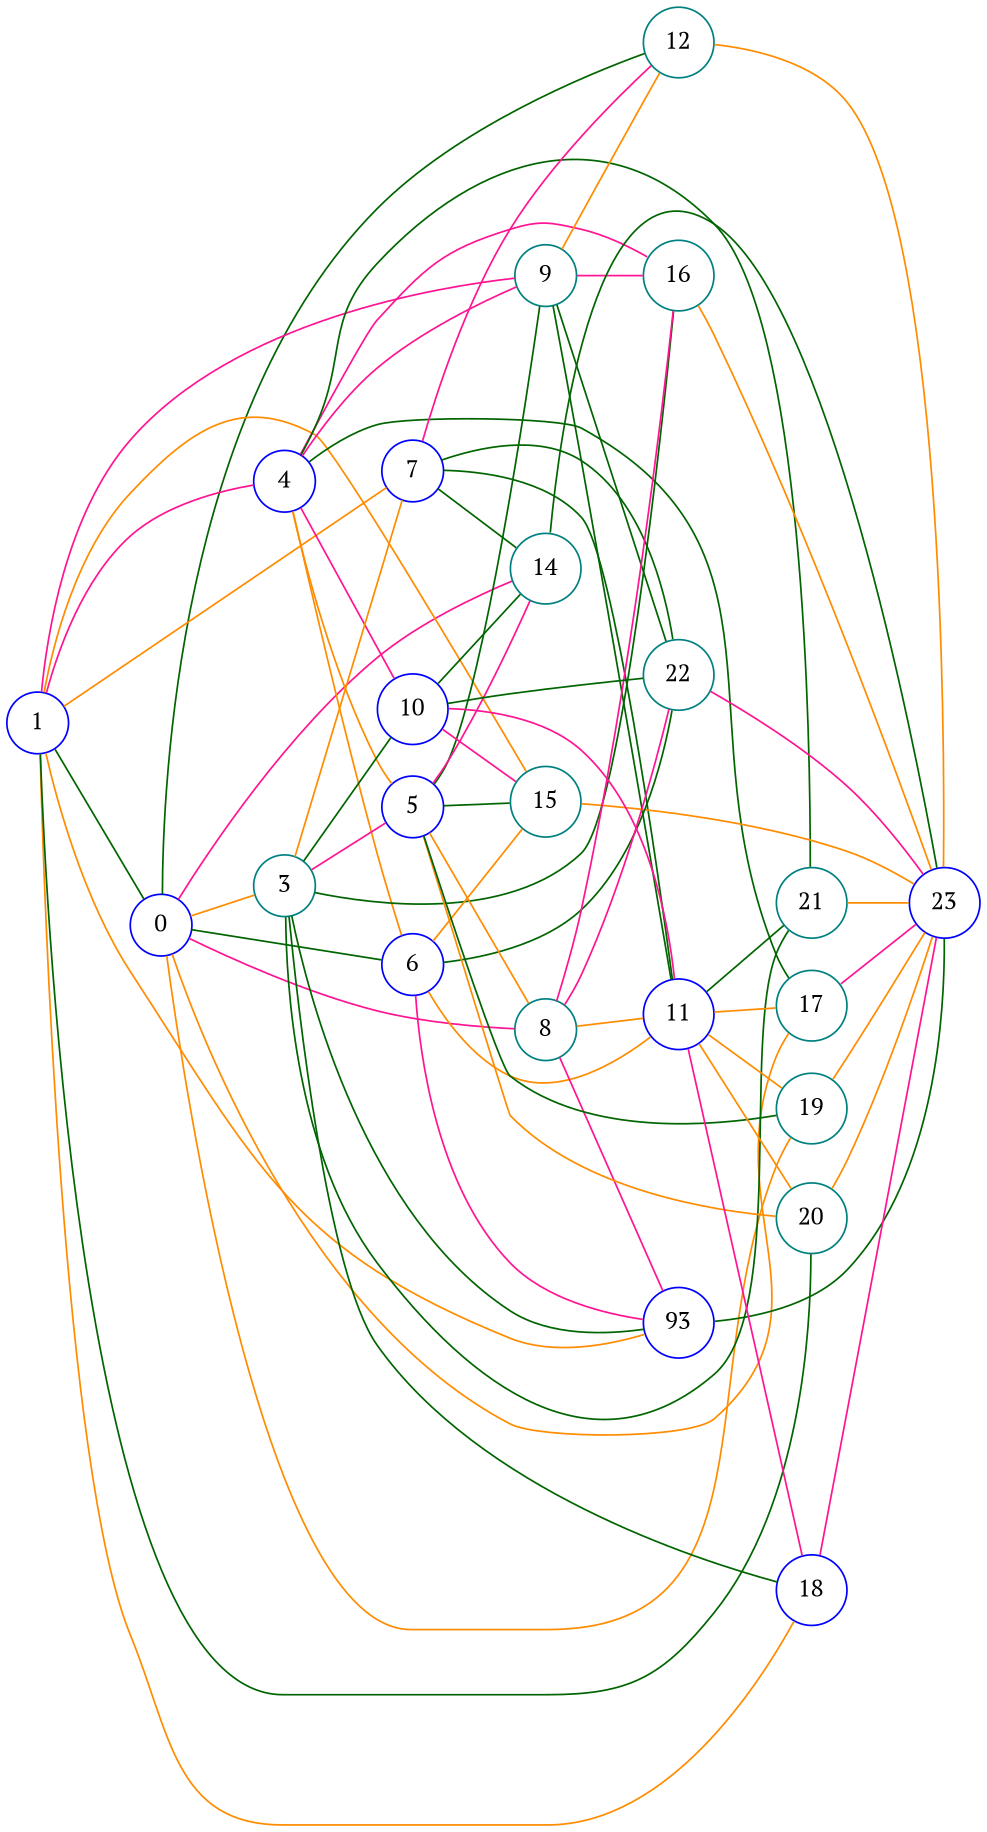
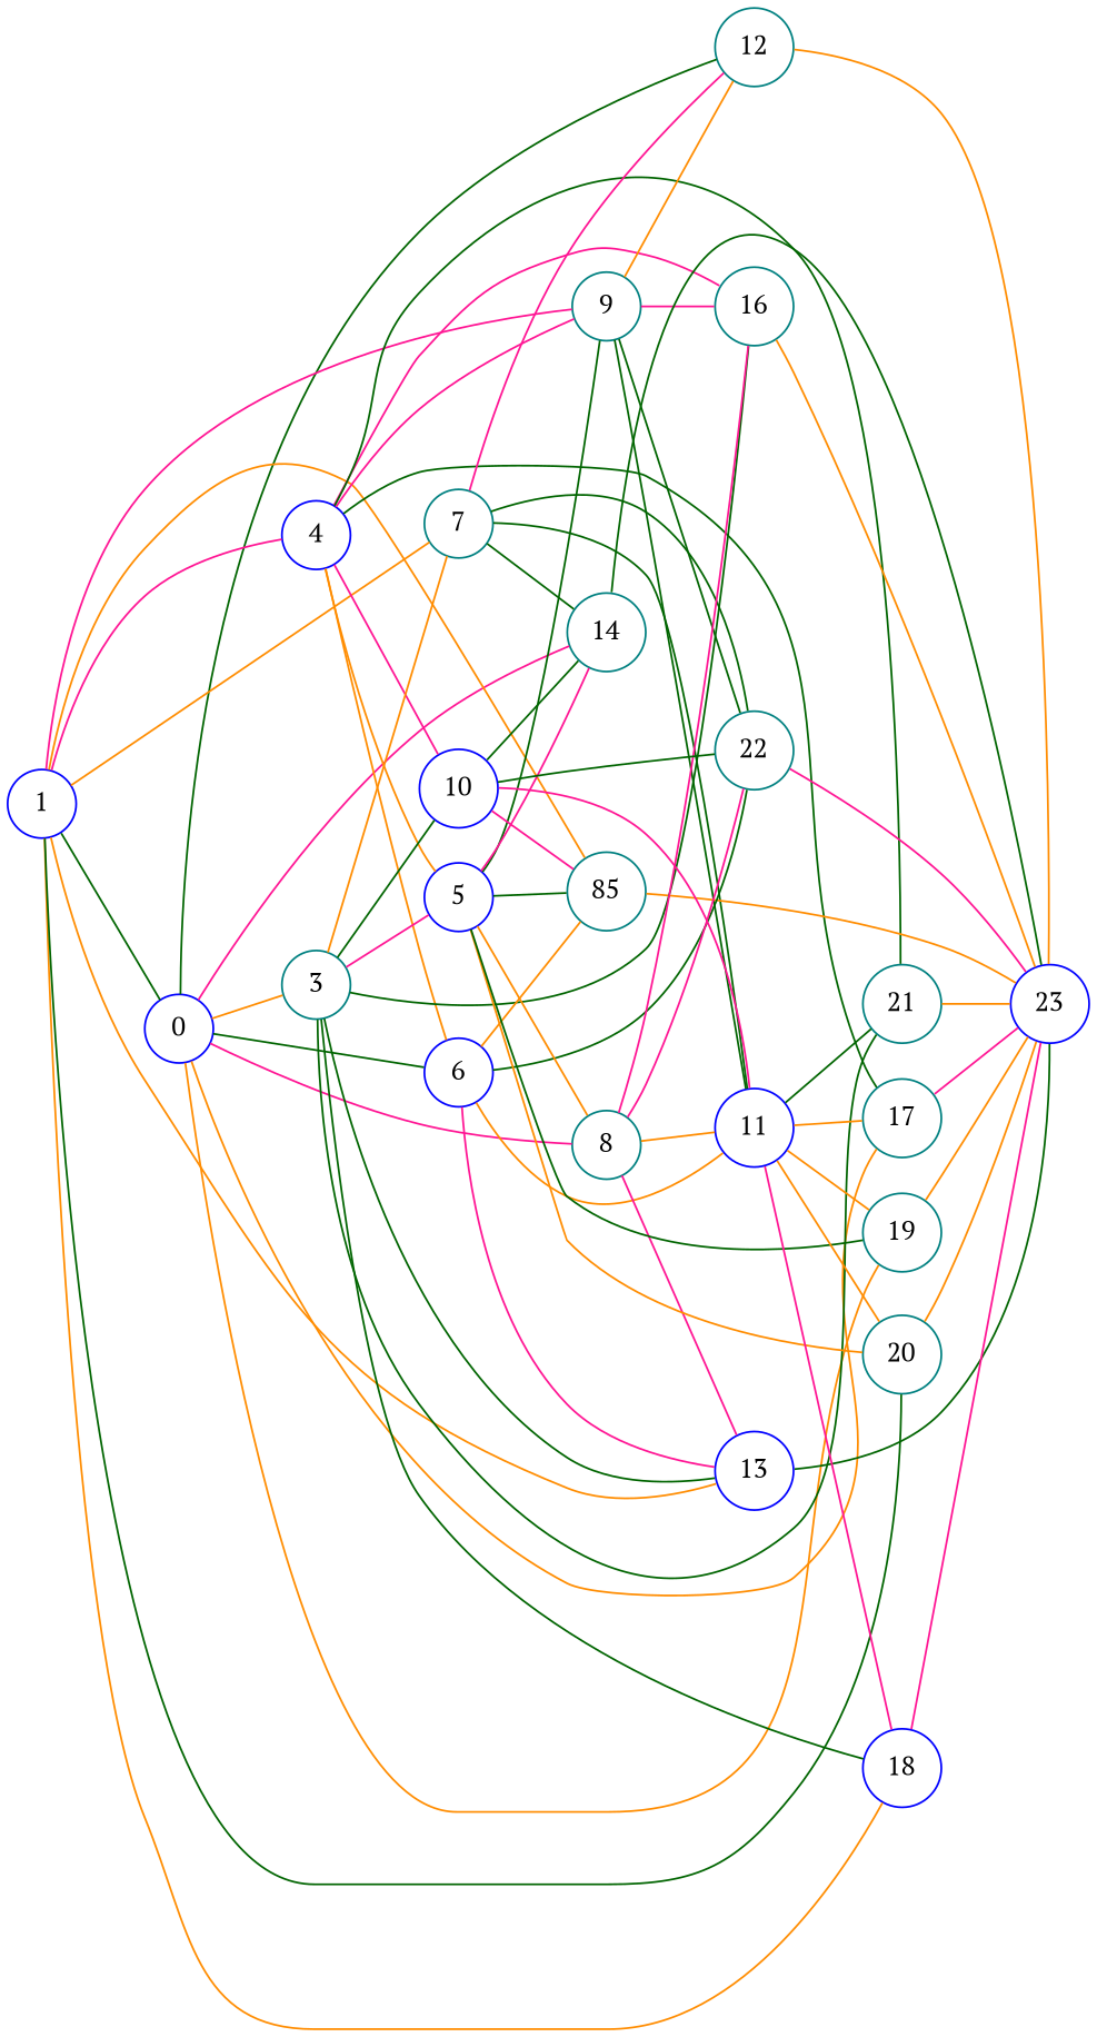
  digraph {
    fontname="PT Serif"
    rankdir=LR
    node [color=teal fontname="PT Serif" shape=circle]
    edge [arrowhead=none color=darkorange fontname="PT Serif"]
    n1 [color=blue label=0]
    1 [color=blue]
    4 [color=blue]
-   7 [color=blue]
+   7
    9
-   13 [color=blue label=93]
-   15
+   13 [color=blue]
+   15 [label=85]
    18 [color=blue]
    20
    3
    6 [color=blue]
    8
    12
    14
    17
    19
    5 [color=blue]
    10 [color=blue]
    16
    21
    11 [color=blue]
    22
    23 [color=blue]
    n1 -> 3
    n1 -> 6 [color=darkgreen]
    n1 -> 8 [color=deeppink]
    n1 -> 12 [color=darkgreen]
    n1 -> 14 [color=deeppink]
    n1 -> 17
    n1 -> 19
    1 -> n1 [color=darkgreen]
    1 -> 4 [color=deeppink]
    1 -> 7
    1 -> 9 [color=deeppink]
    1 -> 13
    1 -> 15
    1 -> 18
    1 -> 20 [color=darkgreen]
    4 -> 9 [color=deeppink]
    4 -> 6
    4 -> 17 [color=darkgreen]
    4 -> 5
    4 -> 10 [color=deeppink]
    4 -> 16 [color=deeppink]
    4 -> 21 [color=darkgreen]
    7 -> 12 [color=deeppink]
    7 -> 14 [color=darkgreen]
    7 -> 11 [color=darkgreen]
    7 -> 22 [color=darkgreen]
    9 -> 12
    9 -> 16 [color=deeppink]
    9 -> 11 [color=darkgreen]
    9 -> 22 [color=darkgreen]
    13 -> 23 [color=darkgreen]
    15 -> 23
    18 -> 23 [color=deeppink]
    20 -> 23
    3 -> 7
    3 -> 13 [color=darkgreen]
    3 -> 18 [color=darkgreen]
    3 -> 5 [color=deeppink]
    3 -> 10 [color=darkgreen]
    3 -> 16 [color=darkgreen]
    3 -> 21 [color=darkgreen]
    6 -> 13 [color=deeppink]
    6 -> 15
    6 -> 11
    6 -> 22 [color=darkgreen]
    8 -> 13 [color=deeppink]
    8 -> 16 [color=deeppink]
    8 -> 11
    8 -> 22 [color=deeppink]
    12 -> 23
    14 -> 23 [color=darkgreen]
    17 -> 23 [color=deeppink]
    19 -> 23
    5 -> 9 [color=darkgreen]
    5 -> 15 [color=darkgreen]
    5 -> 20
    5 -> 8
    5 -> 14 [color=deeppink]
    5 -> 19 [color=darkgreen]
    10 -> 15 [color=deeppink]
    10 -> 14 [color=darkgreen]
    10 -> 11 [color=deeppink]
    10 -> 22 [color=darkgreen]
    16 -> 23
    21 -> 23
    11 -> 18 [color=deeppink]
    11 -> 20
    11 -> 17
    11 -> 19
    11 -> 21 [color=darkgreen]
    22 -> 23 [color=deeppink]
  }
